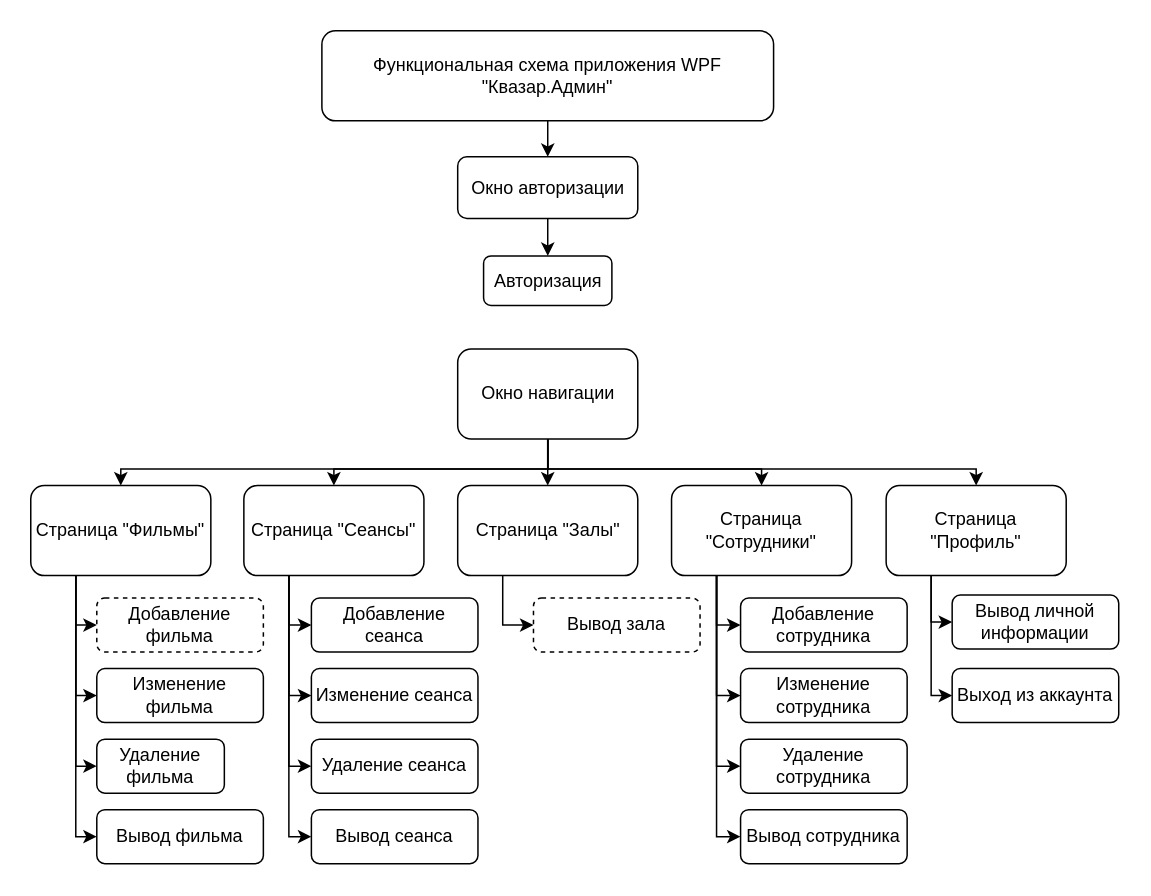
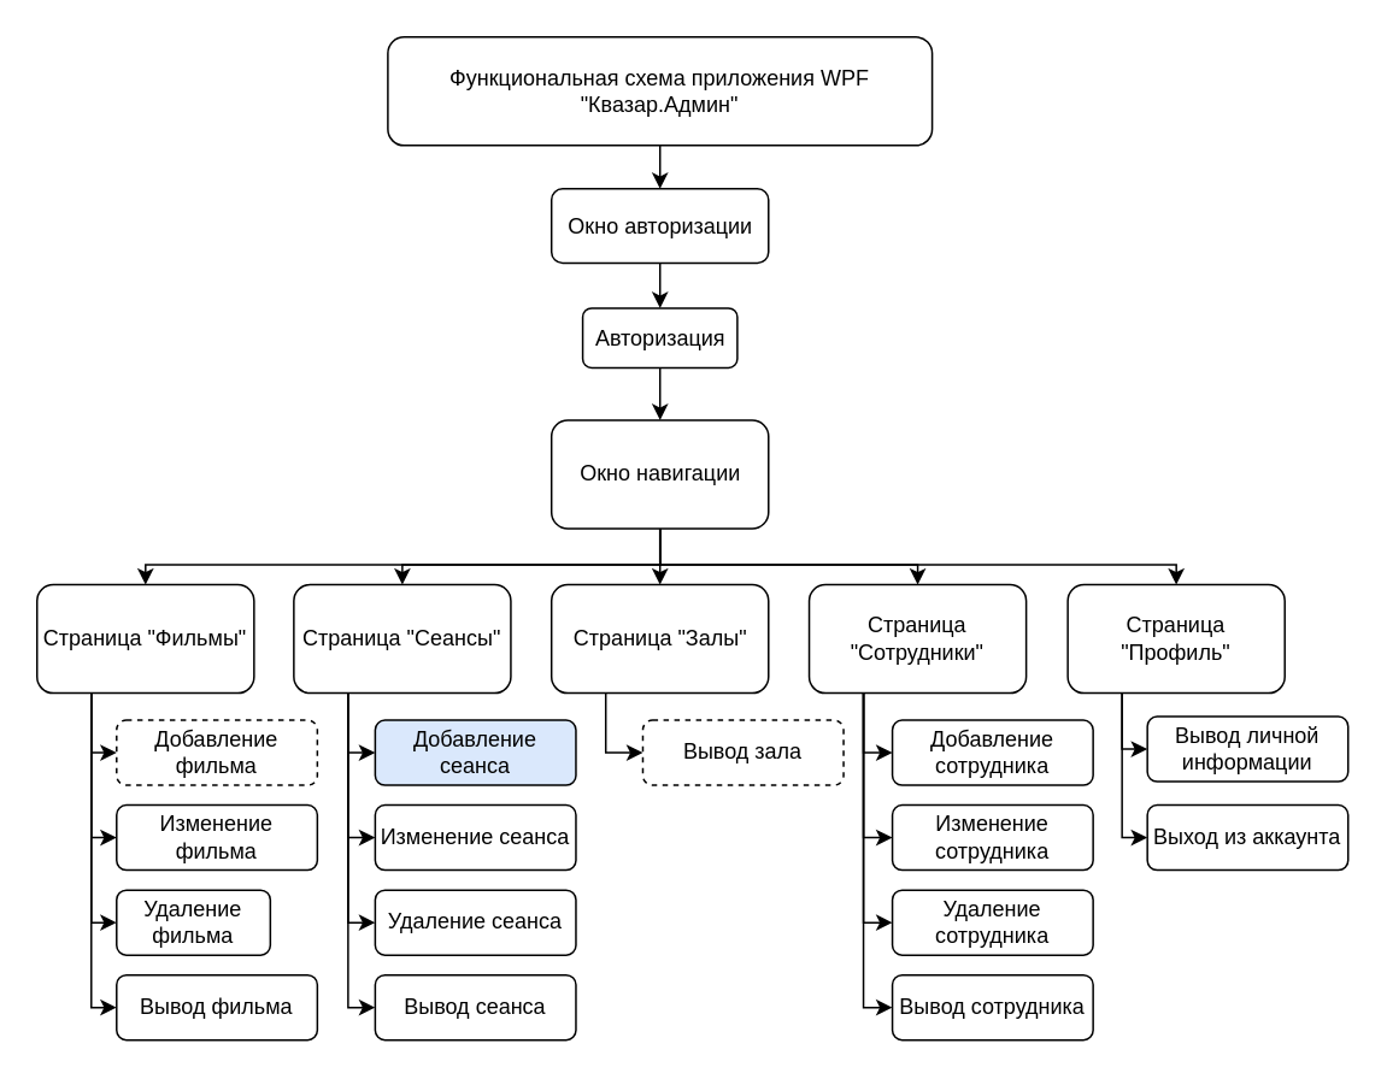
  <mxCell id="0" />
  <mxCell id="1" parent="0" />
  <mxCell id="2" style="edgeStyle=orthogonalEdgeStyle;rounded=0;orthogonalLoop=1;jettySize=auto;html=1;exitX=0.5;exitY=1;exitDx=0;exitDy=0;entryX=0.5;entryY=0;entryDx=0;entryDy=0;" edge="1" parent="1" source="3" target="5"><mxGeometry relative="1" as="geometry" /></mxCell>
  <mxCell id="3" value="Функциональная схема приложения WPF &quot;Квазар.Админ&quot;" style="rounded=1;whiteSpace=wrap;html=1;" vertex="1" parent="1"><mxGeometry x="214" y="20" width="301" height="60" as="geometry" /></mxCell>
  <mxCell id="4" style="edgeStyle=orthogonalEdgeStyle;rounded=0;orthogonalLoop=1;jettySize=auto;html=1;exitX=0.5;exitY=1;exitDx=0;exitDy=0;entryX=0.5;entryY=0;entryDx=0;entryDy=0;" edge="1" parent="1" source="5" target="7"><mxGeometry relative="1" as="geometry" /></mxCell>
  <mxCell id="5" value="Окно авторизации" style="rounded=1;whiteSpace=wrap;html=1;" vertex="1" parent="1"><mxGeometry x="304.5" y="104" width="120" height="41" as="geometry" /></mxCell>
+ <mxCell id="6" style="edgeStyle=orthogonalEdgeStyle;rounded=0;orthogonalLoop=1;jettySize=auto;html=1;exitX=0.5;exitY=1;exitDx=0;exitDy=0;entryX=0.5;entryY=0;entryDx=0;entryDy=0;" edge="1" parent="1" source="7" target="13"><mxGeometry relative="1" as="geometry" /></mxCell>
  <mxCell id="7" value="Авторизация" style="rounded=1;whiteSpace=wrap;html=1;" vertex="1" parent="1"><mxGeometry x="321.75" y="170" width="85.5" height="33" as="geometry" /></mxCell>
  <mxCell id="8" style="edgeStyle=orthogonalEdgeStyle;rounded=0;orthogonalLoop=1;jettySize=auto;html=1;exitX=0.5;exitY=1;exitDx=0;exitDy=0;" edge="1" parent="1" source="13" target="25"><mxGeometry relative="1" as="geometry" /></mxCell>
  <mxCell id="9" style="edgeStyle=orthogonalEdgeStyle;rounded=0;orthogonalLoop=1;jettySize=auto;html=1;exitX=0.5;exitY=1;exitDx=0;exitDy=0;" edge="1" parent="1" source="13" target="30"><mxGeometry relative="1" as="geometry"><Array as="points"><mxPoint x="365" y="312" /><mxPoint x="507" y="312" /></Array></mxGeometry></mxCell>
  <mxCell id="10" style="edgeStyle=orthogonalEdgeStyle;rounded=0;orthogonalLoop=1;jettySize=auto;html=1;exitX=0.5;exitY=1;exitDx=0;exitDy=0;" edge="1" parent="1" source="13" target="33"><mxGeometry relative="1" as="geometry"><Array as="points"><mxPoint x="365" y="312" /><mxPoint x="650" y="312" /></Array></mxGeometry></mxCell>
  <mxCell id="11" style="edgeStyle=orthogonalEdgeStyle;rounded=0;orthogonalLoop=1;jettySize=auto;html=1;exitX=0.5;exitY=1;exitDx=0;exitDy=0;entryX=0.5;entryY=0;entryDx=0;entryDy=0;" edge="1" parent="1" source="13" target="23"><mxGeometry relative="1" as="geometry"><Array as="points"><mxPoint x="365" y="312" /><mxPoint x="222" y="312" /></Array></mxGeometry></mxCell>
  <mxCell id="12" style="edgeStyle=orthogonalEdgeStyle;rounded=0;orthogonalLoop=1;jettySize=auto;html=1;exitX=0.5;exitY=1;exitDx=0;exitDy=0;entryX=0.5;entryY=0;entryDx=0;entryDy=0;" edge="1" parent="1" source="13" target="18"><mxGeometry relative="1" as="geometry"><Array as="points"><mxPoint x="365" y="312" /><mxPoint x="80" y="312" /></Array></mxGeometry></mxCell>
  <mxCell id="13" value="Окно навигации" style="rounded=1;whiteSpace=wrap;html=1;" vertex="1" parent="1"><mxGeometry x="304.5" y="232" width="120" height="60" as="geometry" /></mxCell>
  <mxCell id="14" style="edgeStyle=orthogonalEdgeStyle;rounded=0;orthogonalLoop=1;jettySize=auto;html=1;exitX=0.25;exitY=1;exitDx=0;exitDy=0;entryX=0;entryY=0.5;entryDx=0;entryDy=0;" edge="1" parent="1" source="18" target="36"><mxGeometry relative="1" as="geometry"><Array as="points"><mxPoint x="50" y="416" /></Array></mxGeometry></mxCell>
  <mxCell id="15" style="edgeStyle=orthogonalEdgeStyle;rounded=0;orthogonalLoop=1;jettySize=auto;html=1;exitX=0.25;exitY=1;exitDx=0;exitDy=0;entryX=0;entryY=0.5;entryDx=0;entryDy=0;" edge="1" parent="1" source="18" target="37"><mxGeometry relative="1" as="geometry"><Array as="points"><mxPoint x="50" y="463" /></Array></mxGeometry></mxCell>
  <mxCell id="16" style="edgeStyle=orthogonalEdgeStyle;rounded=0;orthogonalLoop=1;jettySize=auto;html=1;exitX=0.25;exitY=1;exitDx=0;exitDy=0;entryX=0;entryY=0.5;entryDx=0;entryDy=0;" edge="1" parent="1" source="18" target="38"><mxGeometry relative="1" as="geometry"><Array as="points"><mxPoint x="50" y="510" /></Array></mxGeometry></mxCell>
  <mxCell id="17" style="edgeStyle=orthogonalEdgeStyle;rounded=0;orthogonalLoop=1;jettySize=auto;html=1;exitX=0.25;exitY=1;exitDx=0;exitDy=0;entryX=0;entryY=0.5;entryDx=0;entryDy=0;" edge="1" parent="1" source="18" target="39"><mxGeometry relative="1" as="geometry"><Array as="points"><mxPoint x="50" y="557" /></Array></mxGeometry></mxCell>
  <mxCell id="18" value="Страница &quot;Фильмы&quot;" style="rounded=1;whiteSpace=wrap;html=1;" vertex="1" parent="1"><mxGeometry x="20" y="323" width="120" height="60" as="geometry" /></mxCell>
  <mxCell id="19" style="edgeStyle=orthogonalEdgeStyle;rounded=0;orthogonalLoop=1;jettySize=auto;html=1;exitX=0.25;exitY=1;exitDx=0;exitDy=0;entryX=0;entryY=0.5;entryDx=0;entryDy=0;" edge="1" parent="1" source="23" target="41"><mxGeometry relative="1" as="geometry"><Array as="points"><mxPoint x="192" y="463" /></Array></mxGeometry></mxCell>
  <mxCell id="20" style="edgeStyle=orthogonalEdgeStyle;rounded=0;orthogonalLoop=1;jettySize=auto;html=1;exitX=0.25;exitY=1;exitDx=0;exitDy=0;entryX=0;entryY=0.5;entryDx=0;entryDy=0;" edge="1" parent="1" source="23" target="40"><mxGeometry relative="1" as="geometry"><Array as="points"><mxPoint x="192" y="416" /></Array></mxGeometry></mxCell>
  <mxCell id="21" style="edgeStyle=orthogonalEdgeStyle;rounded=0;orthogonalLoop=1;jettySize=auto;html=1;exitX=0.25;exitY=1;exitDx=0;exitDy=0;entryX=0;entryY=0.5;entryDx=0;entryDy=0;" edge="1" parent="1" source="23" target="42"><mxGeometry relative="1" as="geometry"><Array as="points"><mxPoint x="192" y="510" /></Array></mxGeometry></mxCell>
  <mxCell id="22" style="edgeStyle=orthogonalEdgeStyle;rounded=0;orthogonalLoop=1;jettySize=auto;html=1;exitX=0.25;exitY=1;exitDx=0;exitDy=0;entryX=0;entryY=0.5;entryDx=0;entryDy=0;" edge="1" parent="1" source="23" target="43"><mxGeometry relative="1" as="geometry"><Array as="points"><mxPoint x="192" y="557" /></Array></mxGeometry></mxCell>
  <mxCell id="23" value="Страница &quot;Сеансы&quot;" style="rounded=1;whiteSpace=wrap;html=1;" vertex="1" parent="1"><mxGeometry x="162" y="323" width="120" height="60" as="geometry" /></mxCell>
  <mxCell id="24" style="edgeStyle=orthogonalEdgeStyle;rounded=0;orthogonalLoop=1;jettySize=auto;html=1;exitX=0.25;exitY=1;exitDx=0;exitDy=0;entryX=0;entryY=0.5;entryDx=0;entryDy=0;" edge="1" parent="1" source="25" target="48"><mxGeometry relative="1" as="geometry"><Array as="points"><mxPoint x="335" y="416" /></Array></mxGeometry></mxCell>
  <mxCell id="25" value="Страница &quot;Залы&quot;" style="rounded=1;whiteSpace=wrap;html=1;" vertex="1" parent="1"><mxGeometry x="304.5" y="323" width="120" height="60" as="geometry" /></mxCell>
  <mxCell id="26" style="edgeStyle=orthogonalEdgeStyle;rounded=0;orthogonalLoop=1;jettySize=auto;html=1;exitX=0.25;exitY=1;exitDx=0;exitDy=0;entryX=0;entryY=0.5;entryDx=0;entryDy=0;" edge="1" parent="1" source="30" target="45"><mxGeometry relative="1" as="geometry"><Array as="points"><mxPoint x="477" y="463" /></Array></mxGeometry></mxCell>
  <mxCell id="27" style="edgeStyle=orthogonalEdgeStyle;rounded=0;orthogonalLoop=1;jettySize=auto;html=1;exitX=0.25;exitY=1;exitDx=0;exitDy=0;entryX=0;entryY=0.5;entryDx=0;entryDy=0;" edge="1" parent="1" source="30" target="44"><mxGeometry relative="1" as="geometry"><Array as="points"><mxPoint x="477" y="416" /></Array></mxGeometry></mxCell>
  <mxCell id="28" style="edgeStyle=orthogonalEdgeStyle;rounded=0;orthogonalLoop=1;jettySize=auto;html=1;exitX=0.25;exitY=1;exitDx=0;exitDy=0;entryX=0;entryY=0.5;entryDx=0;entryDy=0;" edge="1" parent="1" source="30" target="46"><mxGeometry relative="1" as="geometry"><Array as="points"><mxPoint x="477" y="510" /></Array></mxGeometry></mxCell>
  <mxCell id="29" style="edgeStyle=orthogonalEdgeStyle;rounded=0;orthogonalLoop=1;jettySize=auto;html=1;exitX=0.25;exitY=1;exitDx=0;exitDy=0;entryX=0;entryY=0.5;entryDx=0;entryDy=0;" edge="1" parent="1" source="30" target="47"><mxGeometry relative="1" as="geometry"><Array as="points"><mxPoint x="477" y="557" /></Array></mxGeometry></mxCell>
  <mxCell id="30" value="Страница &quot;Сотрудники&quot;" style="rounded=1;whiteSpace=wrap;html=1;" vertex="1" parent="1"><mxGeometry x="447" y="323" width="120" height="60" as="geometry" /></mxCell>
  <mxCell id="31" style="edgeStyle=orthogonalEdgeStyle;rounded=0;orthogonalLoop=1;jettySize=auto;html=1;exitX=0.25;exitY=1;exitDx=0;exitDy=0;entryX=0;entryY=0.5;entryDx=0;entryDy=0;" edge="1" parent="1" source="33" target="35"><mxGeometry relative="1" as="geometry"><Array as="points"><mxPoint x="620" y="463" /></Array></mxGeometry></mxCell>
  <mxCell id="32" style="edgeStyle=orthogonalEdgeStyle;rounded=0;orthogonalLoop=1;jettySize=auto;html=1;exitX=0.25;exitY=1;exitDx=0;exitDy=0;entryX=0;entryY=0.5;entryDx=0;entryDy=0;" edge="1" parent="1" source="33" target="34"><mxGeometry relative="1" as="geometry"><Array as="points"><mxPoint x="620" y="414" /></Array></mxGeometry></mxCell>
  <mxCell id="33" value="Страница &quot;Профиль&quot;" style="rounded=1;whiteSpace=wrap;html=1;" vertex="1" parent="1"><mxGeometry x="590" y="323" width="120" height="60" as="geometry" /></mxCell>
  <mxCell id="34" value="Вывод личной информации" style="rounded=1;whiteSpace=wrap;html=1;" vertex="1" parent="1"><mxGeometry x="634" y="396" width="111" height="36" as="geometry" /></mxCell>
  <mxCell id="35" value="Выход из аккаунта" style="rounded=1;whiteSpace=wrap;html=1;" vertex="1" parent="1"><mxGeometry x="634" y="445" width="111" height="36" as="geometry" /></mxCell>
  <mxCell id="36" value="Добавление фильма" style="rounded=1;whiteSpace=wrap;html=1;dashed=1;" vertex="1" parent="1"><mxGeometry x="64" y="398" width="111" height="36" as="geometry" /></mxCell>
  <mxCell id="37" value="Изменение фильма" style="rounded=1;whiteSpace=wrap;html=1;" vertex="1" parent="1"><mxGeometry x="64" y="445" width="111" height="36" as="geometry" /></mxCell>
  <mxCell id="38" value="Удаление фильма" style="rounded=1;whiteSpace=wrap;html=1;" vertex="1" parent="1"><mxGeometry x="64" y="492" width="85" height="36" as="geometry" /></mxCell>
  <mxCell id="39" value="Вывод фильма" style="rounded=1;whiteSpace=wrap;html=1;" vertex="1" parent="1"><mxGeometry x="64" y="539" width="111" height="36" as="geometry" /></mxCell>
- <mxCell id="40" value="Добавление сеанса" style="rounded=1;whiteSpace=wrap;html=1;" vertex="1" parent="1"><mxGeometry x="207" y="398" width="111" height="36" as="geometry" /></mxCell>
+ <mxCell id="40" value="Добавление сеанса" style="rounded=1;whiteSpace=wrap;html=1;fillColor=#dae8fc;" vertex="1" parent="1"><mxGeometry x="207" y="398" width="111" height="36" as="geometry" /></mxCell>
  <mxCell id="41" value="Изменение сеанса" style="rounded=1;whiteSpace=wrap;html=1;" vertex="1" parent="1"><mxGeometry x="207" y="445" width="111" height="36" as="geometry" /></mxCell>
  <mxCell id="42" value="Удаление сеанса" style="rounded=1;whiteSpace=wrap;html=1;" vertex="1" parent="1"><mxGeometry x="207" y="492" width="111" height="36" as="geometry" /></mxCell>
  <mxCell id="43" value="Вывод сеанса" style="rounded=1;whiteSpace=wrap;html=1;" vertex="1" parent="1"><mxGeometry x="207" y="539" width="111" height="36" as="geometry" /></mxCell>
  <mxCell id="44" value="Добавление сотрудника" style="rounded=1;whiteSpace=wrap;html=1;" vertex="1" parent="1"><mxGeometry x="493" y="398" width="111" height="36" as="geometry" /></mxCell>
  <mxCell id="45" value="Изменение сотрудника" style="rounded=1;whiteSpace=wrap;html=1;" vertex="1" parent="1"><mxGeometry x="493" y="445" width="111" height="36" as="geometry" /></mxCell>
  <mxCell id="46" value="Удаление сотрудника" style="rounded=1;whiteSpace=wrap;html=1;" vertex="1" parent="1"><mxGeometry x="493" y="492" width="111" height="36" as="geometry" /></mxCell>
  <mxCell id="47" value="Вывод сотрудника" style="rounded=1;whiteSpace=wrap;html=1;" vertex="1" parent="1"><mxGeometry x="493" y="539" width="111" height="36" as="geometry" /></mxCell>
  <mxCell id="48" value="Вывод зала" style="rounded=1;whiteSpace=wrap;html=1;dashed=1;" vertex="1" parent="1"><mxGeometry x="355" y="398" width="111" height="36" as="geometry" /></mxCell>
